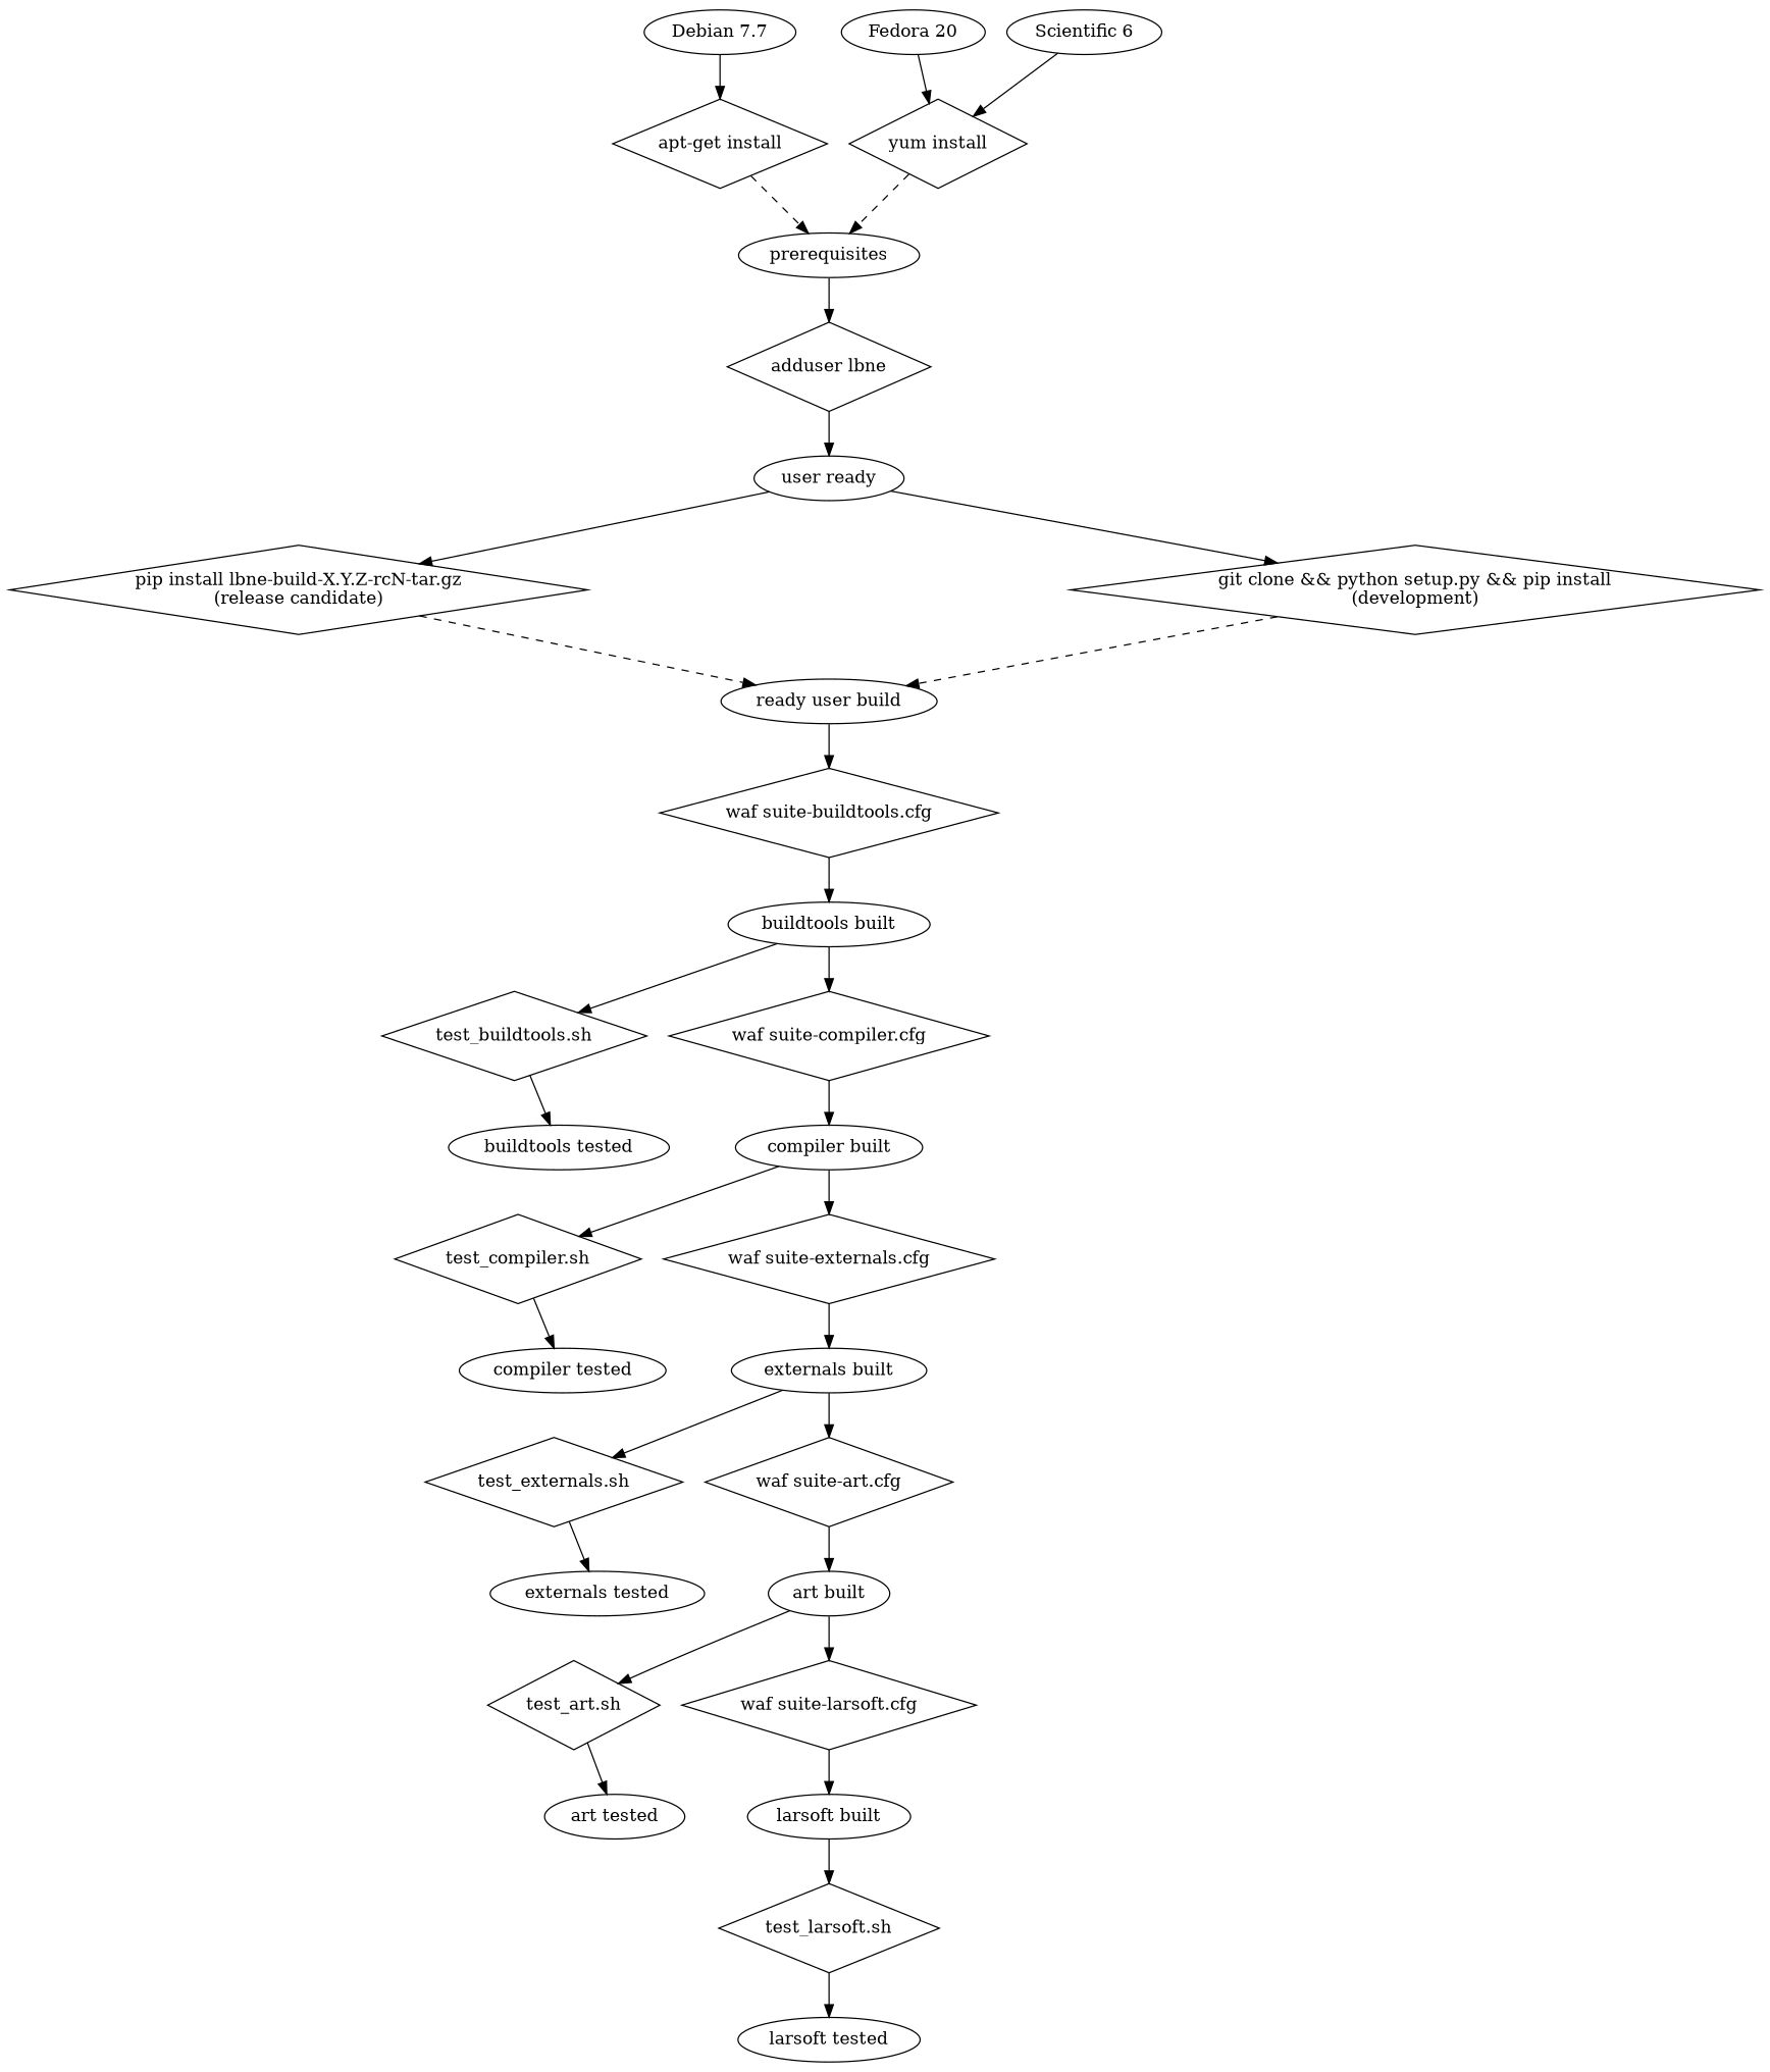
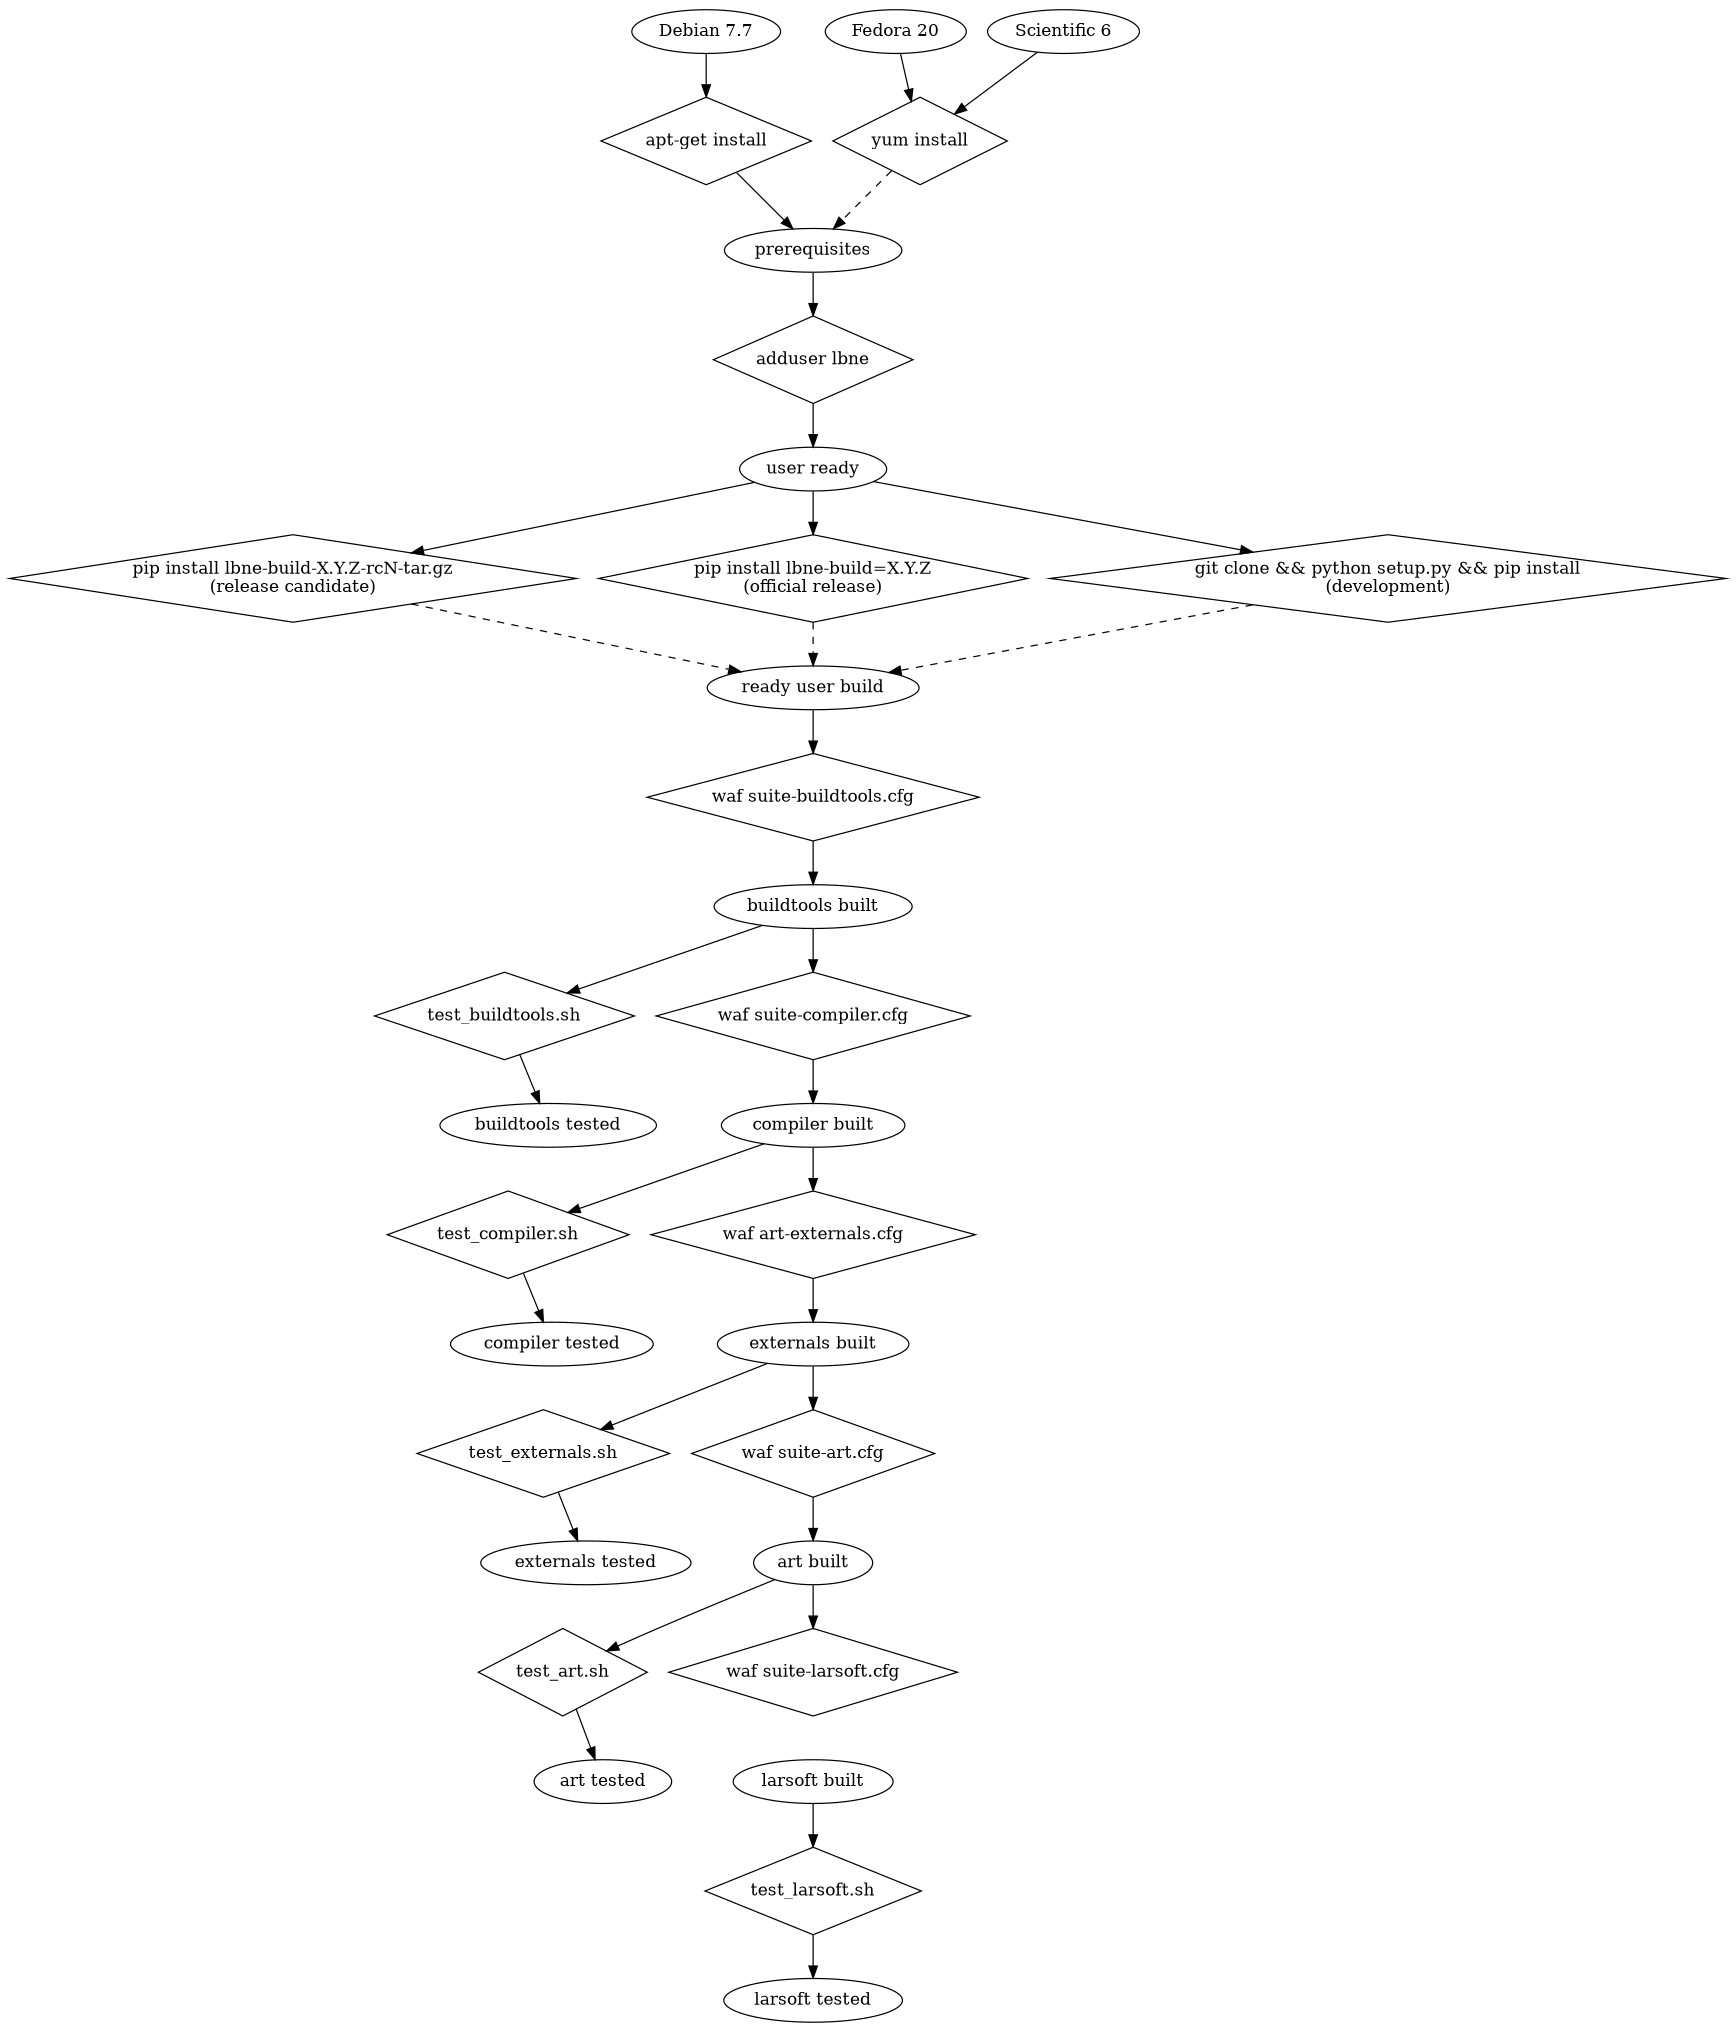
  digraph {
    n1 [label="Debian 7.7"]
    n2 [label="Fedora 20"]
    n3 [label="Scientific 6"]
    n4 [height=1 label="pip install lbne-build-X.Y.Z-rcN-tar.gz\n(release candidate)" shape=diamond width=1]
+   n5 [height=1 label="pip install lbne-build=X.Y.Z\n(official release)" shape=diamond width=1]
    n6 [height=1 label="git clone && python setup.py && pip install\n(development)" shape=diamond width=1]
    n7 [height=1 label="test_buildtools.sh" shape=diamond width=1]
    n8 [height=1 label="waf suite-compiler.cfg" shape=diamond width=1]
    n9 [height=1 label="test_compiler.sh" shape=diamond width=1]
-   n10 [height=1 label="waf suite-externals.cfg" shape=diamond width=1]
+   n10 [height=1 label="waf art-externals.cfg" shape=diamond width=1]
    n11 [height=1 label="test_externals.sh" shape=diamond width=1]
    n12 [height=1 label="waf suite-art.cfg" shape=diamond width=1]
    n13 [height=1 label="test_art.sh" shape=diamond width=1]
    n14 [height=1 label="waf suite-larsoft.cfg" shape=diamond width=1]
    n15 [label="buildtools tested"]
    n16 [label="compiler built"]
    n17 [label="compiler tested"]
    n18 [label="externals built"]
    n19 [label="externals tested"]
    n20 [label="art built"]
    n21 [label="art tested"]
    n22 [label="larsoft built"]
    n23 [height=1 label="apt-get install" shape=diamond width=1]
    n24 [height=1 label="yum install" shape=diamond width=1]
    n25 [label="ready user build"]
    n26 [height=1 label="test_larsoft.sh" shape=diamond width=1]
    n27 [label=prerequisites]
    n28 [height=1 label="adduser lbne" shape=diamond width=1]
    n29 [label="user ready"]
    n30 [height=1 label="waf suite-buildtools.cfg" shape=diamond width=1]
    n31 [label="buildtools built"]
    n32 [label="larsoft tested"]
    subgraph sub_1 {
      rank=same
      n1
      n2
      n3
    }
    subgraph sub_2 {
      rank=same
      n4
+     n5
      n6
    }
    subgraph sub_3 {
      rank=same
      n7
      n8
    }
    subgraph sub_4 {
      rank=same
      n9
      n10
    }
    subgraph sub_5 {
      rank=same
      n11
      n12
    }
    subgraph sub_6 {
      rank=same
      n13
      n14
    }
    subgraph sub_7 {
      rank=same
      n15
      n16
    }
    subgraph sub_8 {
      rank=same
      n17
      n18
    }
    subgraph sub_9 {
      rank=same
      n19
      n20
    }
    subgraph sub_10 {
      rank=same
      n21
      n22
    }
    n1 -> n23
    n2 -> n24
    n3 -> n24
    n4 -> n25 [style=dashed]
+   n5 -> n25 [style=dashed]
    n6 -> n25 [style=dashed]
    n7 -> n15 [constraint=false]
    n8 -> n16
    n9 -> n17 [constraint=false]
    n10 -> n18
    n11 -> n19 [constraint=false]
    n12 -> n20
    n13 -> n21 [constraint=false]
-   n14 -> n22
    n16 -> n9 [constraint=false]
    n16 -> n10
    n18 -> n11 [constraint=false]
    n18 -> n12
    n20 -> n13 [constraint=false]
    n20 -> n14
    n22 -> n26
-   n23 -> n27 [style=dashed]
+   n23 -> n27 [style=solid]
    n24 -> n27 [style=dashed]
    n25 -> n30
    n26 -> n32
    n27 -> n28
    n28 -> n29
    n29 -> n4
+   n29 -> n5
    n29 -> n6
    n30 -> n31
    n31 -> n7 [constraint=false]
    n31 -> n8
  }
